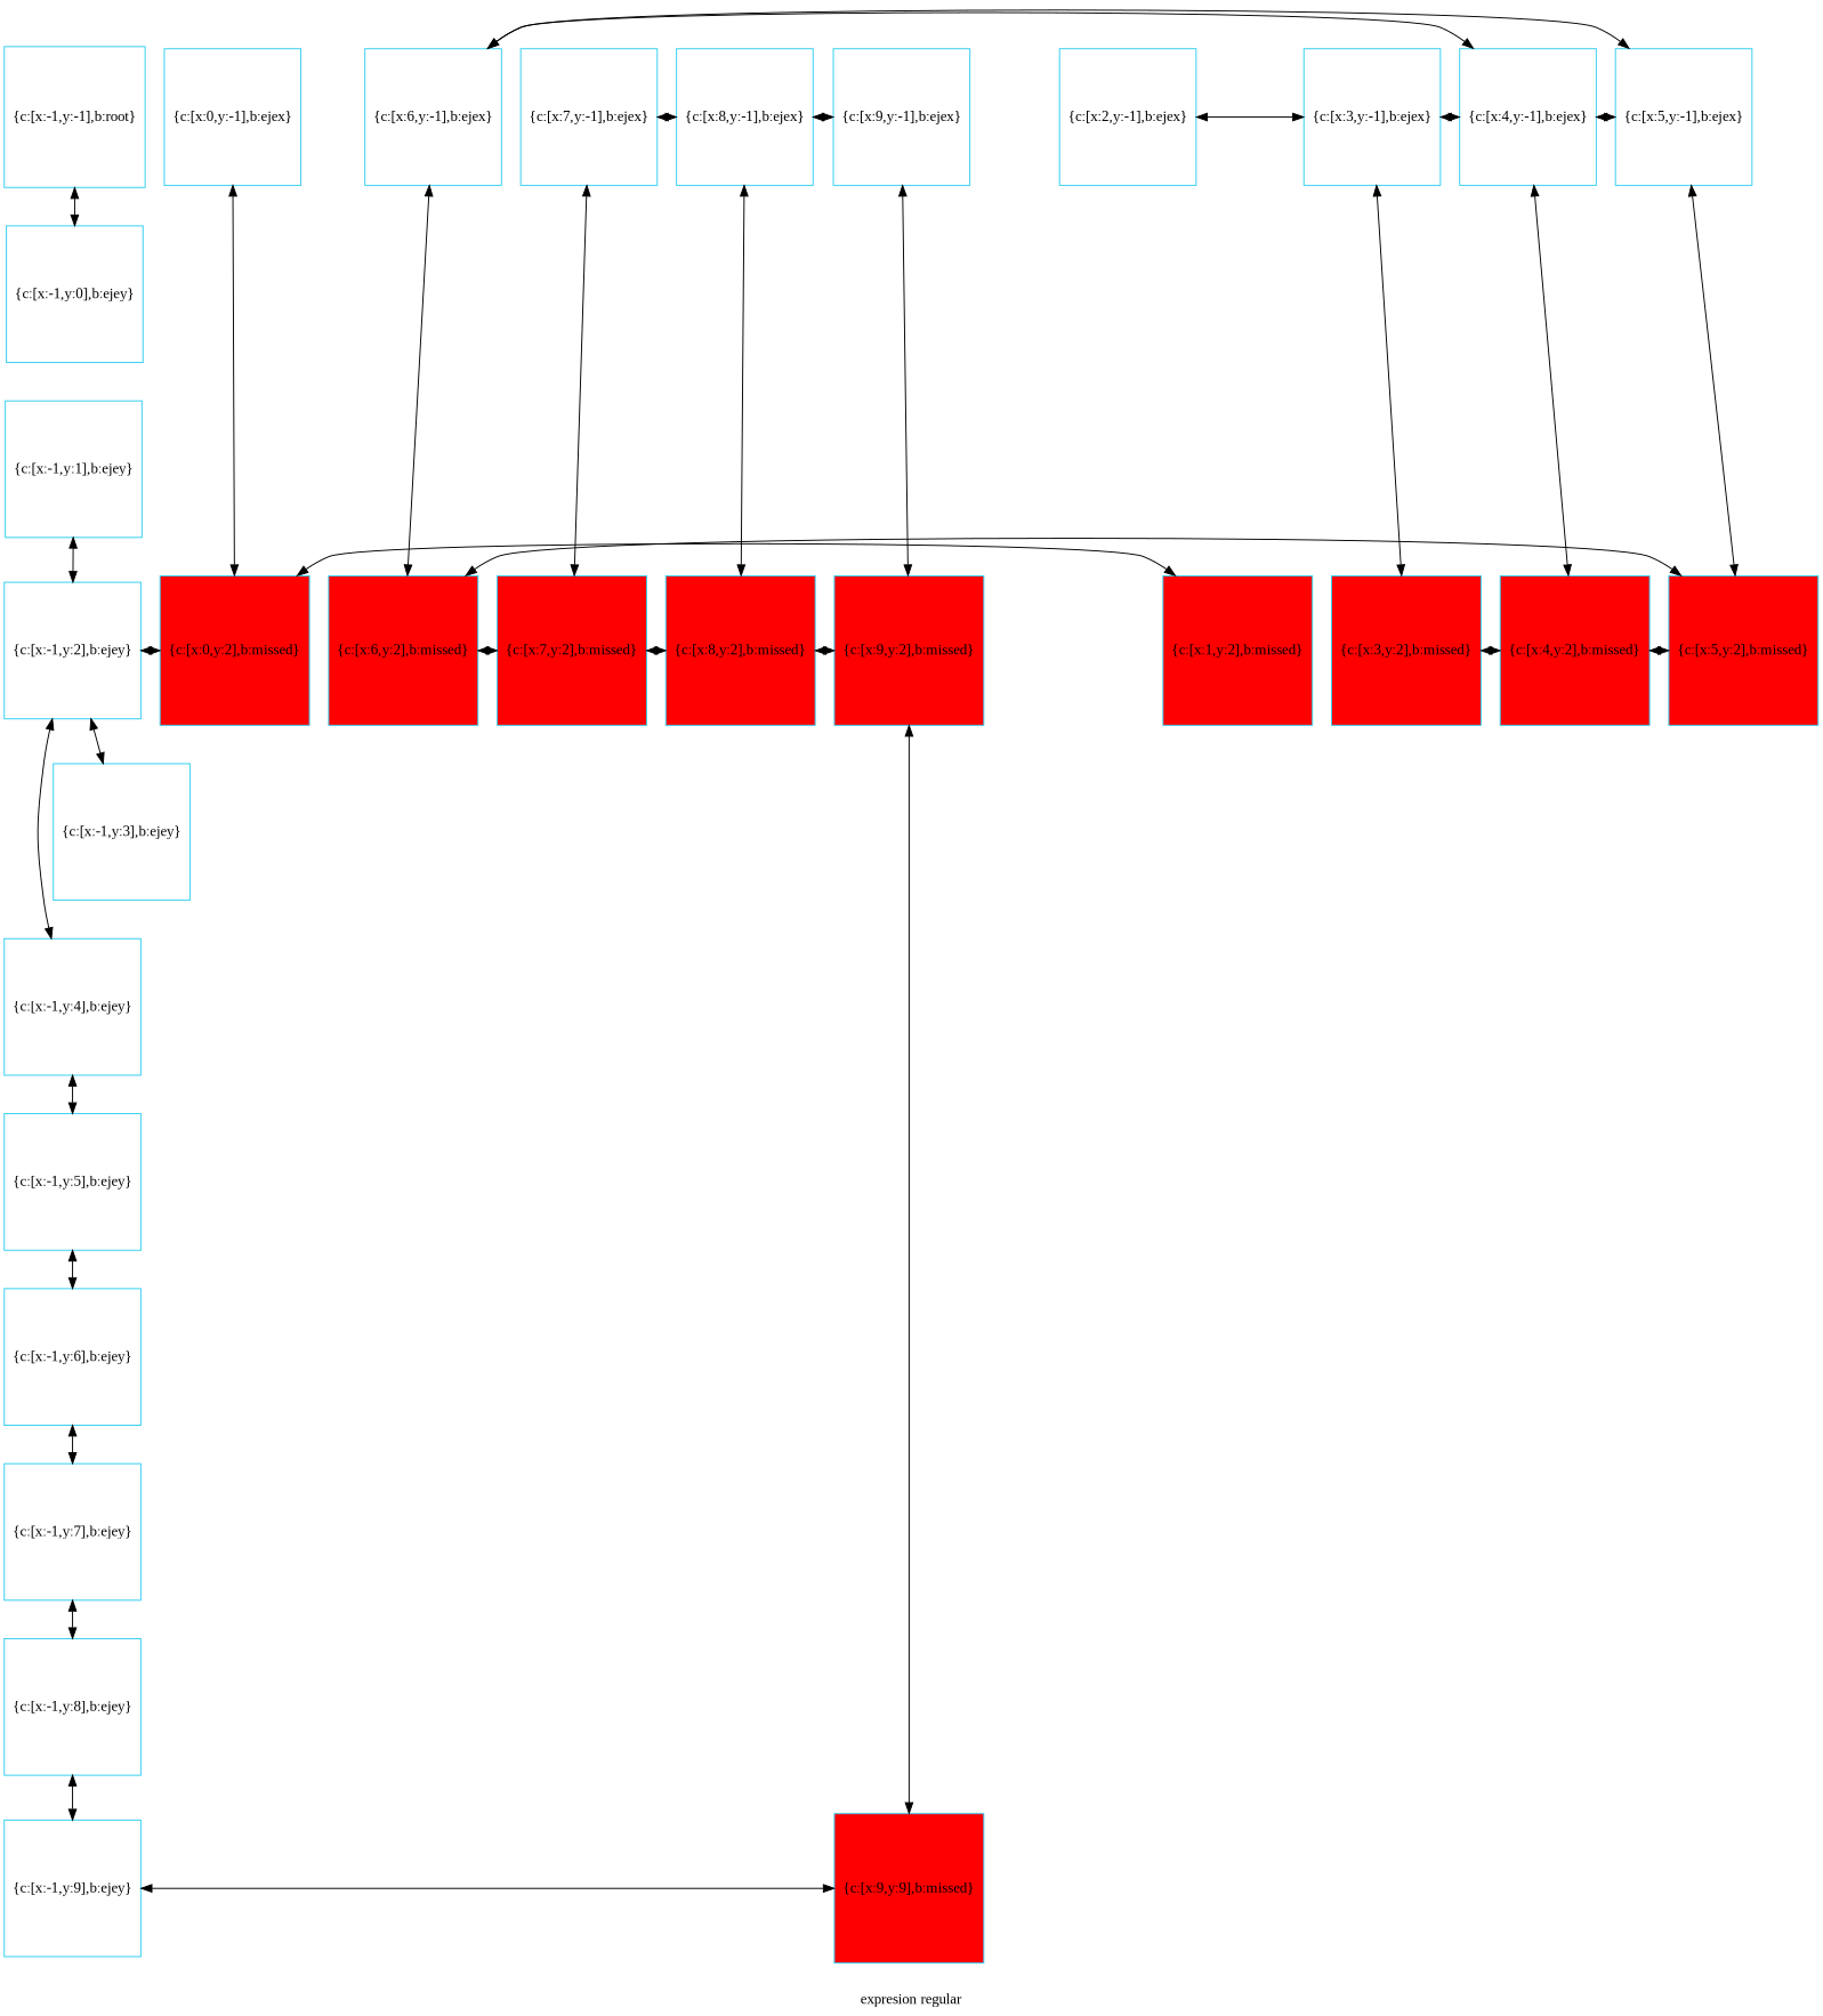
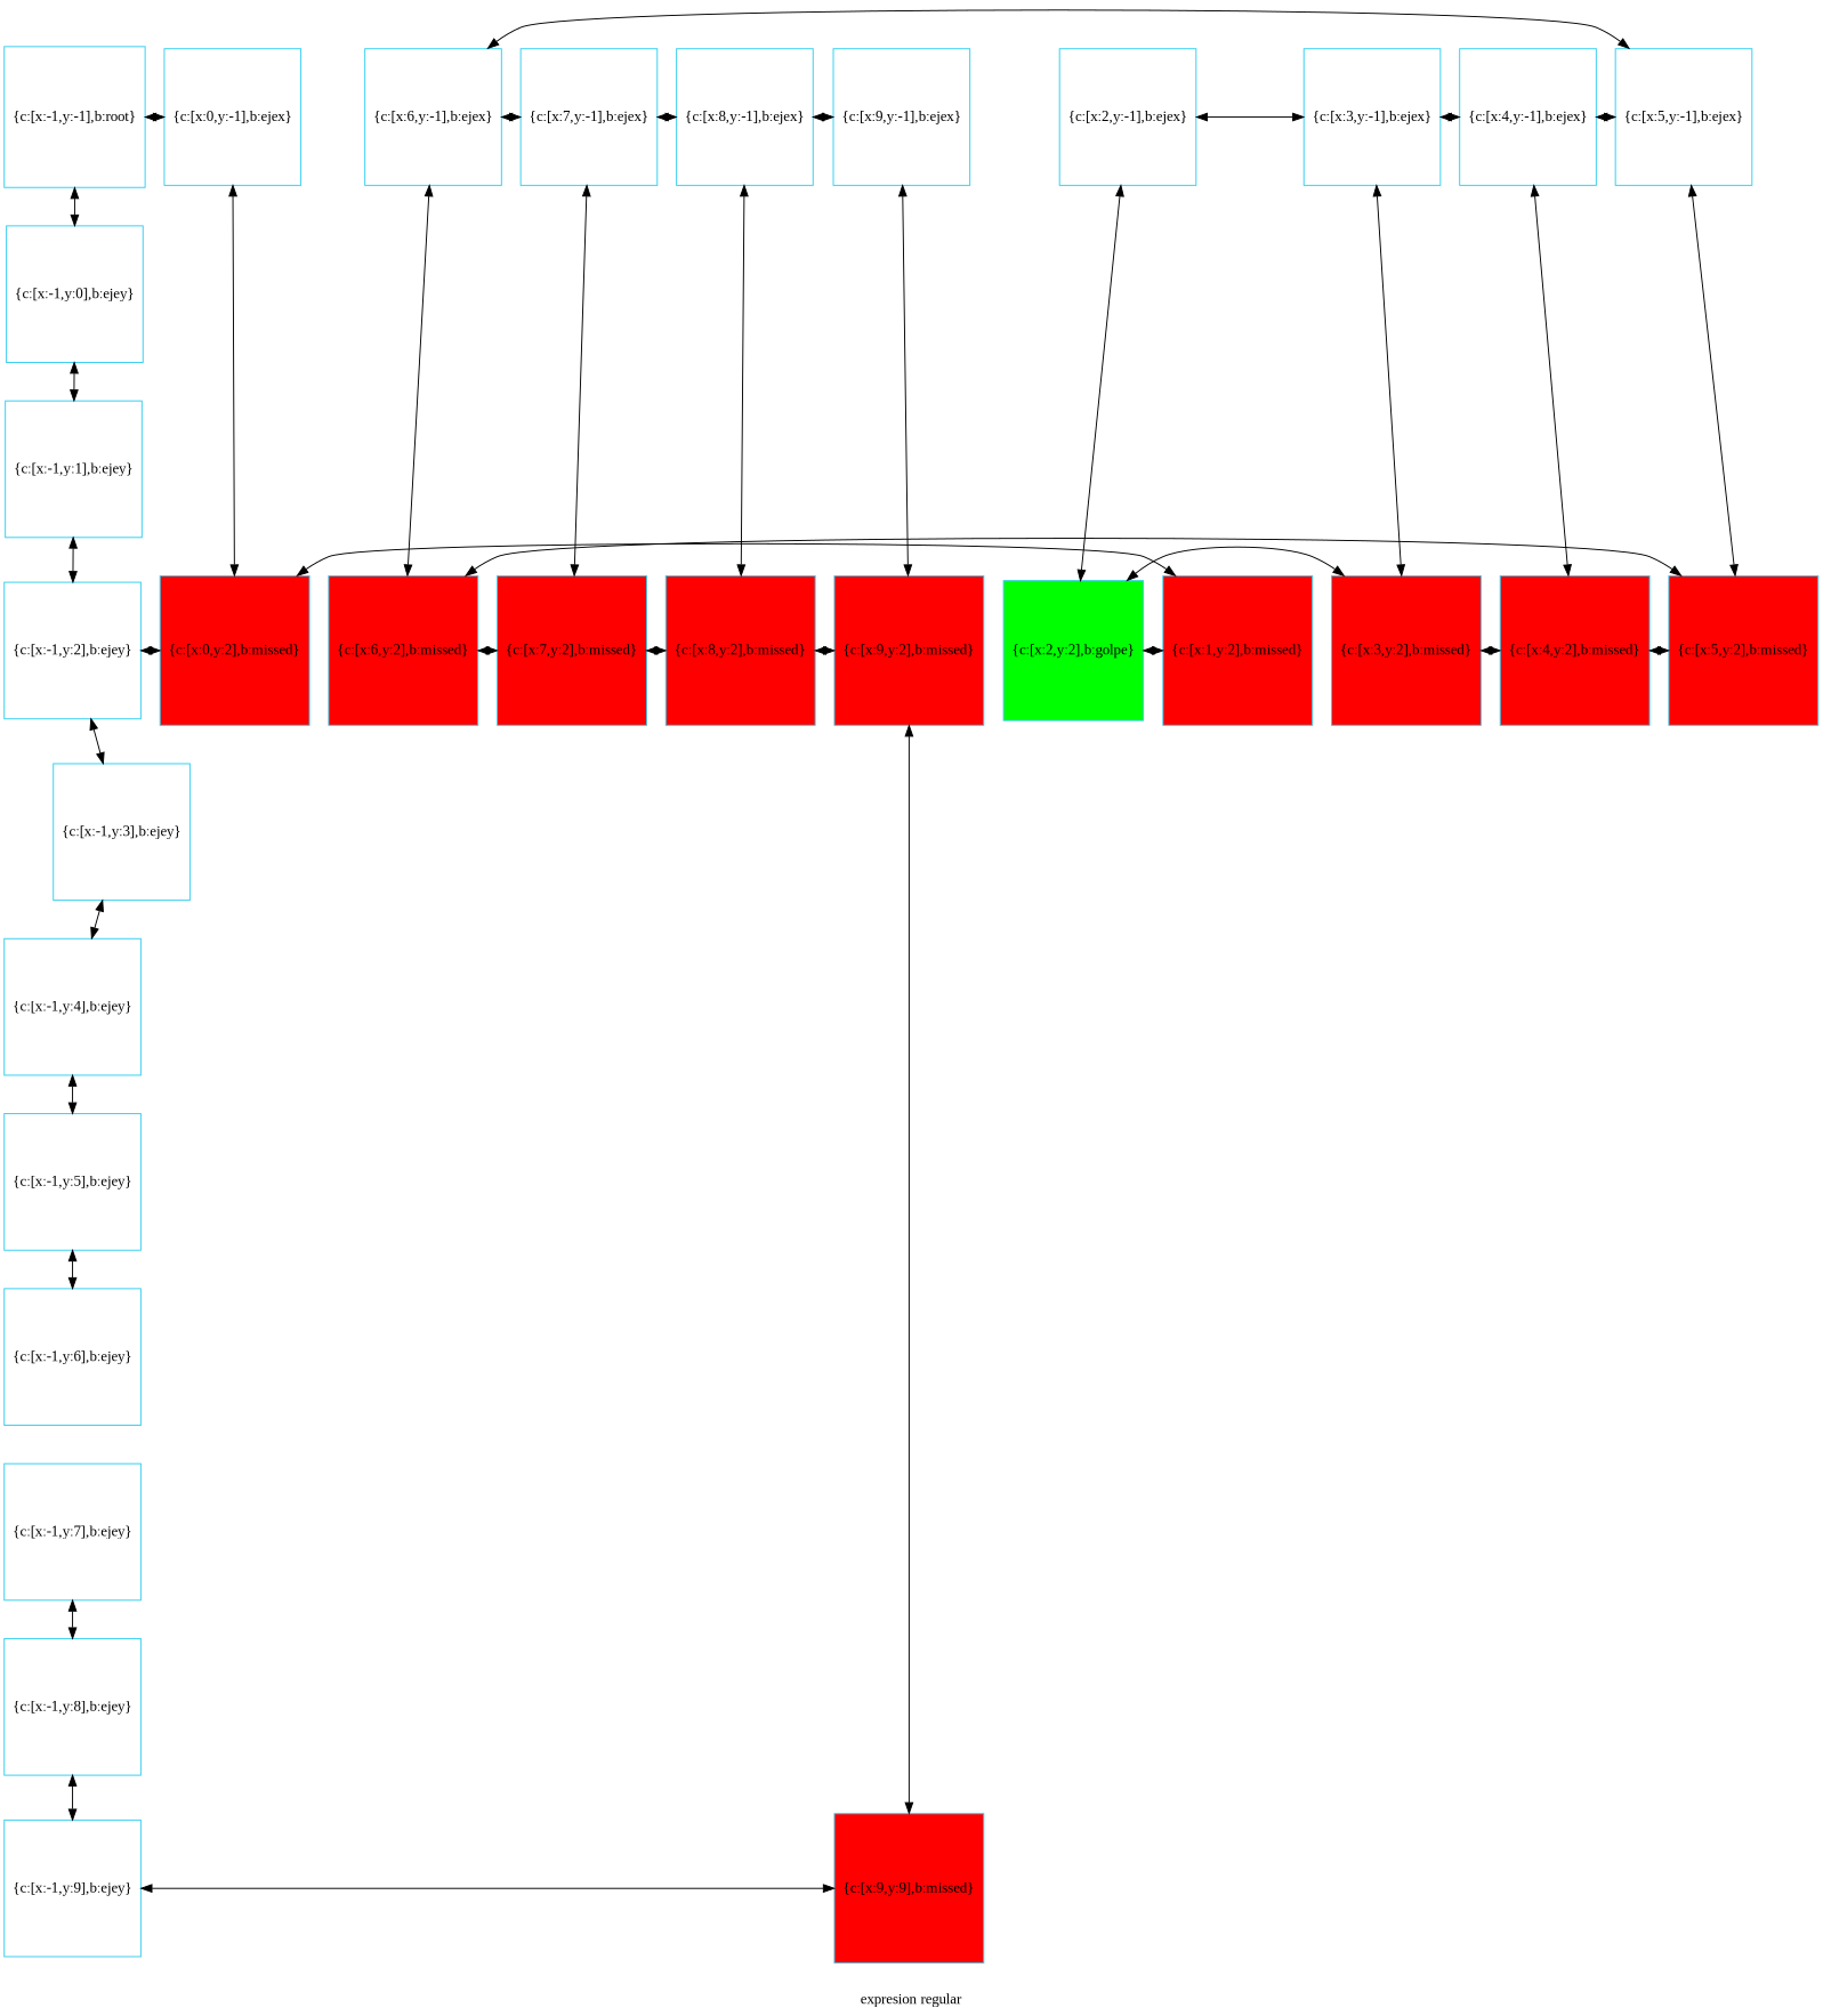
  digraph {
    fontname="Liberation Serif"
    label="expresion regular"
    node [color="#31CEF0" fillcolor=white fontname="Liberation Serif" shape=square style=filled]
    edge [dir=both fontname="Liberation Serif"]
    n1 [label="{c:[x:-1,y:-1],b:root}"]
    n2 [label="{c:[x:0,y:-1],b:ejex}"]
    n3 [label="{c:[x:2,y:-1],b:ejex}"]
    n4 [label="{c:[x:3,y:-1],b:ejex}"]
    n5 [label="{c:[x:4,y:-1],b:ejex}"]
    n6 [label="{c:[x:5,y:-1],b:ejex}"]
    n7 [label="{c:[x:6,y:-1],b:ejex}"]
    n8 [label="{c:[x:7,y:-1],b:ejex}"]
    n9 [label="{c:[x:8,y:-1],b:ejex}"]
    n10 [label="{c:[x:9,y:-1],b:ejex}"]
    n11 [label="{c:[x:-1,y:0],b:ejey}"]
    n12 [label="{c:[x:-1,y:1],b:ejey}"]
    n13 [label="{c:[x:-1,y:2],b:ejey}"]
    n14 [fillcolor=red label="{c:[x:0,y:2],b:missed}"]
    n15 [fillcolor=red label="{c:[x:1,y:2],b:missed}"]
+   n16 [fillcolor=green label="{c:[x:2,y:2],b:golpe}"]
    n17 [fillcolor=red label="{c:[x:3,y:2],b:missed}"]
    n18 [fillcolor=red label="{c:[x:4,y:2],b:missed}"]
    n19 [fillcolor=red label="{c:[x:5,y:2],b:missed}"]
    n20 [fillcolor=red label="{c:[x:6,y:2],b:missed}"]
    n21 [fillcolor=red label="{c:[x:7,y:2],b:missed}"]
    n22 [fillcolor=red label="{c:[x:8,y:2],b:missed}"]
    n23 [fillcolor=red label="{c:[x:9,y:2],b:missed}"]
    n24 [label="{c:[x:-1,y:3],b:ejey}"]
    n25 [label="{c:[x:-1,y:4],b:ejey}"]
    n26 [label="{c:[x:-1,y:5],b:ejey}"]
    n27 [label="{c:[x:-1,y:6],b:ejey}"]
    n28 [label="{c:[x:-1,y:7],b:ejey}"]
    n29 [label="{c:[x:-1,y:8],b:ejey}"]
    n30 [label="{c:[x:-1,y:9],b:ejey}"]
    n31 [fillcolor=red label="{c:[x:9,y:9],b:missed}"]
    subgraph sub_1 {
      rank=same
      n1
      n2
      n3
      n4
      n5
      n6
      n7
      n8
      n9
      n10
    }
    subgraph sub_2 {
      rank=same
      n11
    }
    subgraph sub_3 {
      rank=same
      n12
    }
    subgraph sub_4 {
      rank=same
      n13
      n14
      n15
+     n16
      n17
      n18
      n19
      n20
      n21
      n22
      n23
    }
    subgraph sub_5 {
      rank=same
      n24
    }
    subgraph sub_6 {
      rank=same
      n25
    }
    subgraph sub_7 {
      rank=same
      n26
    }
    subgraph sub_8 {
      rank=same
      n27
    }
    subgraph sub_9 {
      rank=same
      n28
    }
    subgraph sub_10 {
      rank=same
      n29
    }
    subgraph sub_11 {
      rank=same
      n30
      n31
    }
+   n1 -> n2
    n1 -> n11
    n2 -> n14
    n3 -> n4
+   n3 -> n16
    n4 -> n5
    n4 -> n17
    n5 -> n6
    n5 -> n18
    n6 -> n7
    n6 -> n19
-   n7 -> n5
+   n7 -> n8
    n7 -> n20
    n8 -> n9
    n8 -> n21
    n9 -> n10
    n9 -> n22
    n10 -> n23
+   n11 -> n12
    n12 -> n13
    n13 -> n14 [constraint=false]
    n13 -> n24
    n14 -> n15 [constraint=false]
+   n15 -> n16 [constraint=false]
+   n16 -> n17 [constraint=false]
    n17 -> n18 [constraint=false]
    n18 -> n19 [constraint=false]
    n19 -> n20 [constraint=false]
    n20 -> n21 [constraint=false]
    n21 -> n22 [constraint=false]
    n22 -> n23 [constraint=false]
    n23 -> n31
-   n13 -> n25
+   n24 -> n25
    n25 -> n26
    n26 -> n27
-   n27 -> n28
    n28 -> n29
    n29 -> n30
    n30 -> n31 [constraint=false]
  }
